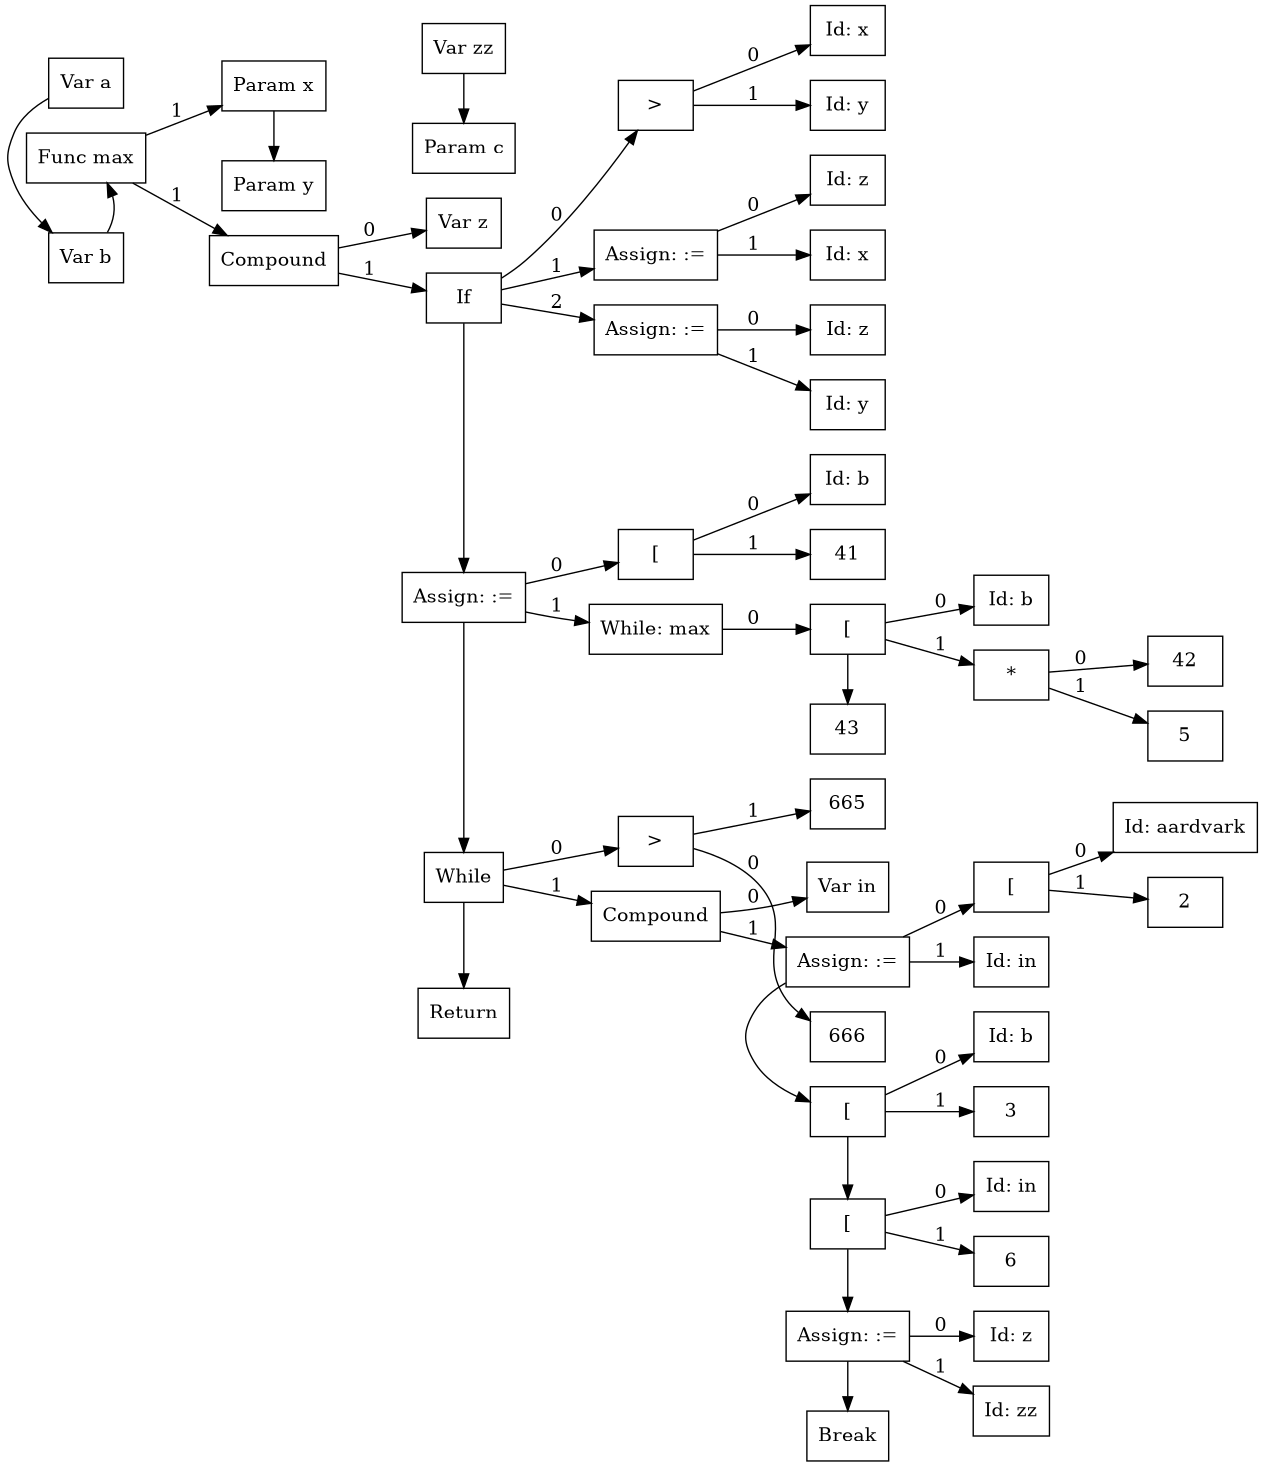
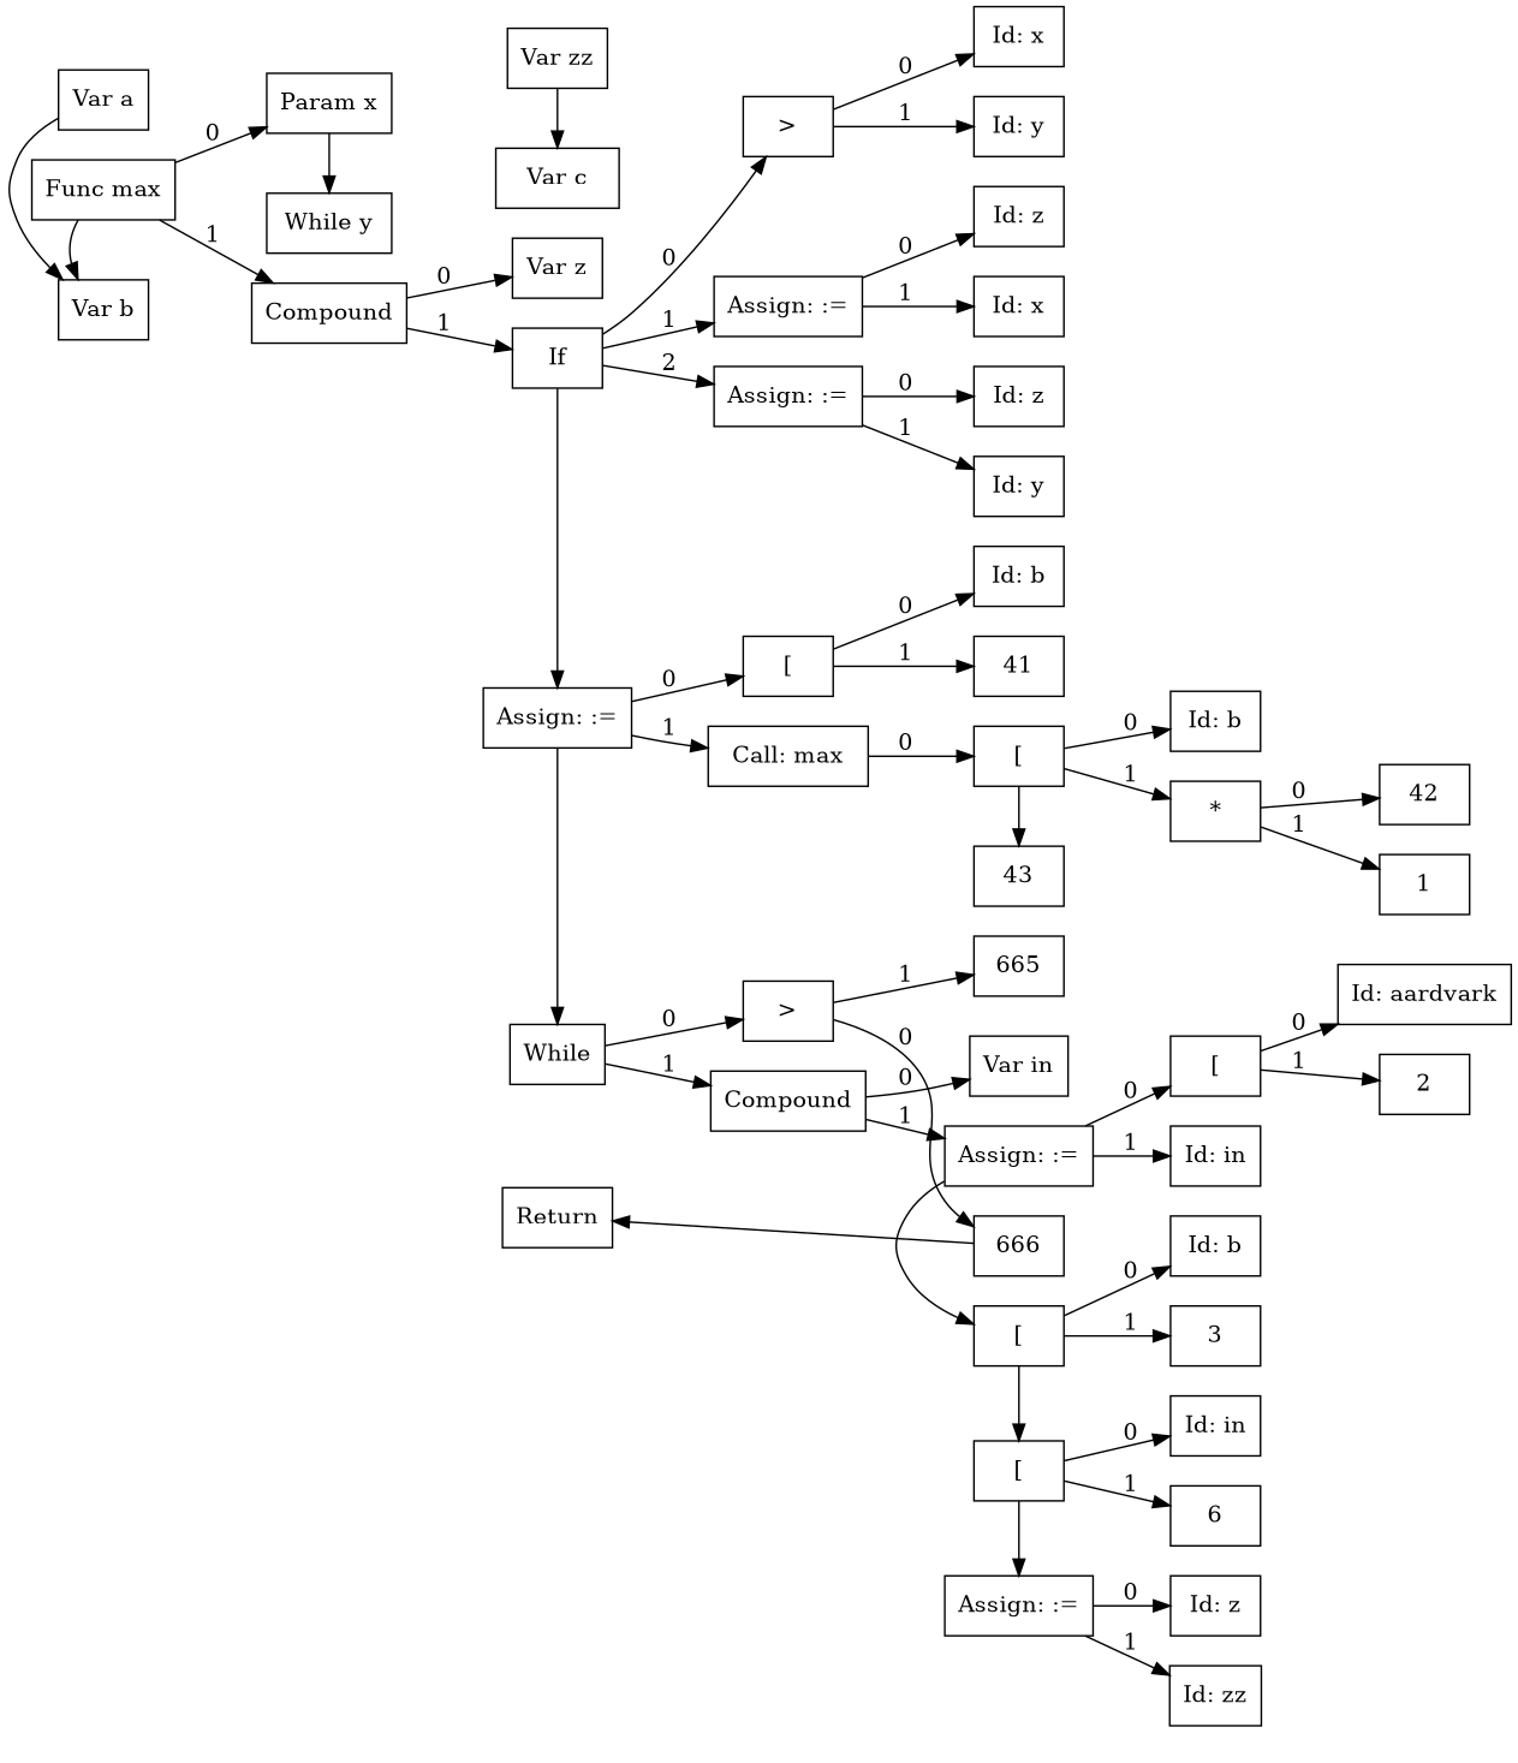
  digraph {
    rankdir=LR
    node [shape=box]
    n1 [label="Var a"]
    n2 [label="Var b"]
    n3 [label="Func max"]
    n4 [label="Param x"]
    n5 [label=Compound]
-   n6 [label="Param y"]
+   n6 [label="While y"]
    n7 [label="Var z"]
    n8 [label=If]
    n9 [label="Var zz"]
-   n10 [label="Param c"]
+   n10 [label="Var c"]
    n11 [label=">"]
    n12 [label="Assign: :="]
    n13 [label="Assign: :="]
    n14 [label="Id: z"]
    n15 [label="Id: y"]
    n16 [label="Id: x"]
    n17 [label="Id: y"]
    n18 [label="Id: z"]
    n19 [label="Id: x"]
    n20 [label=666]
    n21 [label=665]
    n22 [label="Assign: :="]
    n23 [label=While]
    n24 [label=Return]
    n25 [label="["]
-   n26 [label="While: max"]
+   n26 [label="Call: max"]
    n27 [label="Id: b"]
    n28 [label=41]
    n29 [label="["]
    n30 [label=43]
    n31 [label="Id: b"]
    n32 [label="*"]
    n33 [label=42]
-   n34 [label=5]
+   n34 [label=1]
    n35 [label=">"]
    n36 [label=Compound]
    n37 [label="Var in"]
    n38 [label="Assign: :="]
    n39 [label="["]
    n40 [label="Id: in"]
    n41 [label="Id: aardvark"]
    n42 [label=2]
    n43 [label="["]
    n44 [label="["]
    n45 [label="Assign: :="]
-   n46 [label=Break]
    n47 [label="Id: b"]
    n48 [label=3]
    n49 [label="Id: in"]
    n50 [label=6]
    n51 [label="Id: z"]
    n52 [label="Id: zz"]
    subgraph sub_1 {
      rank=same
      n1
      n2
      n3
    }
    subgraph sub_2 {
      n1
      n2
      n3
    }
    subgraph sub_3 {
      ordering=out
      rank=same
      n4
      n5
    }
    subgraph sub_4 {
      n3
      n4
      n5
    }
    subgraph sub_5 {
      rank=same
      n4
      n6
    }
    subgraph sub_6 {
      n4
      n6
    }
    subgraph sub_7 {
      ordering=out
      rank=same
      n7
      n8
    }
    subgraph sub_8 {
      n5
      n7
      n8
    }
    subgraph sub_9 {
      rank=same
      n7
      n9
      n10
    }
    subgraph sub_10 {
      n7
      n9
      n10
    }
    subgraph sub_11 {
      ordering=out
      rank=same
      n11
      n12
      n13
    }
    subgraph sub_12 {
      ordering=out
      rank=same
      n14
      n15
    }
    subgraph sub_13 {
      n8
      n11
      n12
      n13
    }
    subgraph sub_14 {
      ordering=out
      rank=same
      n16
      n17
    }
    subgraph sub_15 {
      n11
      n16
      n17
    }
    subgraph sub_16 {
      ordering=out
      rank=same
      n18
      n19
    }
    subgraph sub_17 {
      n12
      n18
      n19
    }
    subgraph sub_18 {
      ordering=out
      rank=same
      n20
      n21
    }
    subgraph sub_19 {
      n13
      n14
      n15
    }
    subgraph sub_20 {
      rank=same
      n8
      n22
      n23
      n24
    }
    subgraph sub_21 {
      n8
      n22
      n23
      n24
    }
    subgraph sub_22 {
      ordering=out
      rank=same
      n25
      n26
    }
    subgraph sub_23 {
      n22
      n25
      n26
    }
    subgraph sub_24 {
      ordering=out
      rank=same
      n27
      n28
    }
    subgraph sub_25 {
      rank=same
      n29
      n30
    }
    subgraph sub_26 {
      n25
      n27
      n28
    }
    subgraph sub_27 {
      ordering=out
      rank=same
      n29
    }
    subgraph sub_28 {
      n26
      n29
    }
    subgraph sub_29 {
      ordering=out
      rank=same
      n31
      n32
    }
    subgraph sub_30 {
      n29
      n31
      n32
    }
    subgraph sub_31 {
      ordering=out
      rank=same
      n33
      n34
    }
    subgraph sub_32 {
      n32
      n33
      n34
    }
    subgraph sub_33 {
      n29
      n30
    }
    subgraph sub_34 {
      ordering=out
      rank=same
      n35
      n36
    }
    subgraph sub_35 {
      n23
      n35
      n36
    }
    subgraph sub_36 {
      n20
      n21
      n35
    }
    subgraph sub_37 {
      ordering=out
      rank=same
      n37
      n38
    }
    subgraph sub_38 {
      n36
      n37
      n38
    }
    subgraph sub_39 {
      ordering=out
      rank=same
      n39
      n40
    }
    subgraph sub_40 {
      n38
      n39
      n40
    }
    subgraph sub_41 {
      ordering=out
      rank=same
      n41
      n42
    }
    subgraph sub_42 {
      n39
      n41
      n42
    }
    subgraph sub_43 {
      rank=same
      n38
      n43
      n44
      n45
-     n46
    }
    subgraph sub_44 {
      n38
      n43
      n44
      n45
-     n46
    }
    subgraph sub_45 {
      ordering=out
      rank=same
      n47
      n48
    }
    subgraph sub_46 {
      n43
      n47
      n48
    }
    subgraph sub_47 {
      ordering=out
      rank=same
      n49
      n50
    }
    subgraph sub_48 {
      n44
      n49
      n50
    }
    subgraph sub_49 {
      ordering=out
      rank=same
      n51
      n52
    }
    subgraph sub_50 {
      n45
      n51
      n52
    }
    n1 -> n2
-   n2 -> n3
-   n3 -> n4 [label=1]
+   n3 -> n2
+   n3 -> n4 [label=0]
    n3 -> n5 [label=1]
    n4 -> n6
    n5 -> n7 [label=0]
    n5 -> n8 [label=1]
    n8 -> n11 [label=0]
    n8 -> n12 [label=1]
    n8 -> n13 [label=2]
    n8 -> n22
    n9 -> n10
    n11 -> n16 [label=0]
    n11 -> n17 [label=1]
    n12 -> n18 [label=0]
    n12 -> n19 [label=1]
    n13 -> n14 [label=0]
    n13 -> n15 [label=1]
    n22 -> n23
    n22 -> n25 [label=0]
    n22 -> n26 [label=1]
-   n23 -> n24
+   n20 -> n24
    n23 -> n35 [label=0]
    n23 -> n36 [label=1]
    n25 -> n27 [label=0]
    n25 -> n28 [label=1]
    n26 -> n29 [label=0]
    n29 -> n30
    n29 -> n31 [label=0]
    n29 -> n32 [label=1]
    n32 -> n33 [label=0]
    n32 -> n34 [label=1]
    n35 -> n20 [label=0]
    n35 -> n21 [label=1]
    n36 -> n37 [label=0]
    n36 -> n38 [label=1]
    n38 -> n39 [label=0]
    n38 -> n40 [label=1]
    n38 -> n43
    n39 -> n41 [label=0]
    n39 -> n42 [label=1]
    n43 -> n44
    n43 -> n47 [label=0]
    n43 -> n48 [label=1]
    n44 -> n45
    n44 -> n49 [label=0]
    n44 -> n50 [label=1]
-   n45 -> n46
    n45 -> n51 [label=0]
    n45 -> n52 [label=1]
  }
